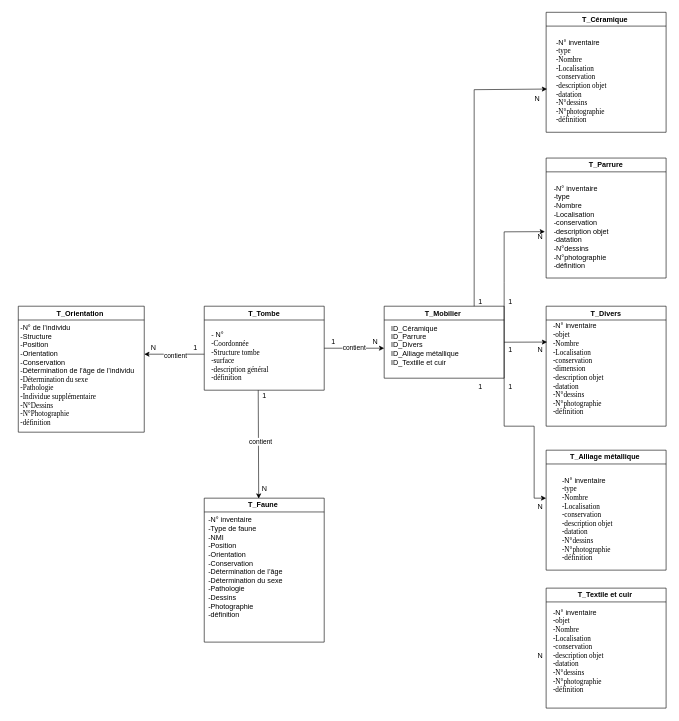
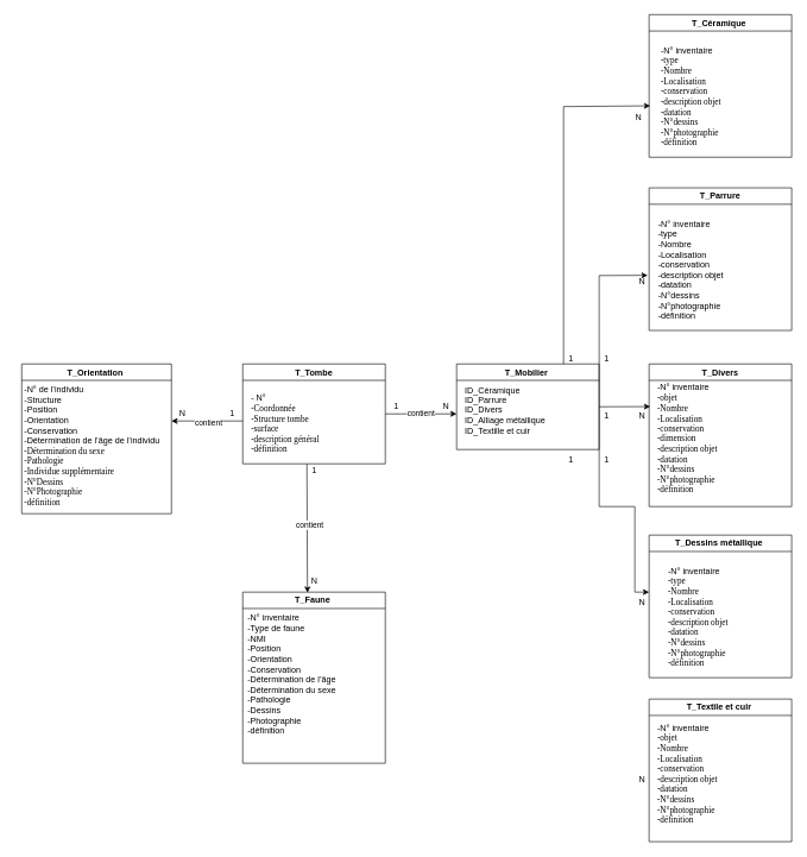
  <mxCell id="0" />
  <mxCell id="1" parent="0" />
  <mxCell id="2" value="T_Tombe" style="swimlane;whiteSpace=wrap;html=1;" parent="1" vertex="1"><mxGeometry x="340" y="510" width="200" height="140" as="geometry" /></mxCell>
  <mxCell id="3" value="&lt;div style=&quot;&quot;&gt;&lt;span style=&quot;background-color: initial;&quot;&gt;&lt;font face=&quot;Helvetica&quot;&gt;- N°&lt;/font&gt;&lt;/span&gt;&lt;/div&gt;&lt;div style=&quot;&quot;&gt;&lt;font face=&quot;HeyEX2sqhKEW6FdOwhuc&quot;&gt;-Coordonnée&lt;/font&gt;&lt;/div&gt;&lt;div style=&quot;&quot;&gt;&lt;font face=&quot;HeyEX2sqhKEW6FdOwhuc&quot;&gt;-Structure tombe&lt;span style=&quot;background-color: initial;&quot;&gt;&amp;nbsp;&lt;/span&gt;&lt;/font&gt;&lt;/div&gt;&lt;div style=&quot;&quot;&gt;&lt;font face=&quot;HeyEX2sqhKEW6FdOwhuc&quot;&gt;-surface&amp;nbsp;&lt;/font&gt;&lt;/div&gt;&lt;div style=&quot;&quot;&gt;&lt;font face=&quot;HeyEX2sqhKEW6FdOwhuc&quot;&gt;-description général&lt;/font&gt;&lt;/div&gt;&lt;div style=&quot;&quot;&gt;&lt;font face=&quot;HeyEX2sqhKEW6FdOwhuc&quot;&gt;&lt;span style=&quot;background-color: initial;&quot;&gt;-définition&amp;nbsp;&lt;/span&gt;&amp;nbsp;&lt;/font&gt;&lt;/div&gt;" style="text;html=1;align=left;verticalAlign=middle;resizable=0;points=[];autosize=1;strokeColor=none;fillColor=none;" parent="2" vertex="1"><mxGeometry x="10" y="34" width="120" height="100" as="geometry" /></mxCell>
  <mxCell id="4" value="T_Mobilier&amp;nbsp;" style="swimlane;whiteSpace=wrap;html=1;" parent="1" vertex="1"><mxGeometry x="640" y="510" width="200" height="120" as="geometry" /></mxCell>
  <mxCell id="5" value="ID_Céramique&amp;nbsp;&lt;div&gt;ID_Parrure&lt;/div&gt;&lt;div&gt;ID_Divers&lt;/div&gt;&lt;div&gt;ID_Alliage métallique&lt;/div&gt;&lt;div&gt;ID_Textille et cuir&lt;/div&gt;" style="text;html=1;align=left;verticalAlign=middle;resizable=0;points=[];autosize=1;strokeColor=none;fillColor=none;" parent="4" vertex="1"><mxGeometry x="10" y="20" width="140" height="90" as="geometry" /></mxCell>
  <mxCell id="6" value="T_Orientation&amp;nbsp;" style="swimlane;whiteSpace=wrap;html=1;" parent="1" vertex="1"><mxGeometry x="30" y="510" width="210" height="210" as="geometry" /></mxCell>
  <mxCell id="7" value="&lt;div style=&quot;text-align: left;&quot;&gt;&lt;font face=&quot;Helvetica&quot;&gt;&lt;span style=&quot;background-color: initial;&quot;&gt;-&lt;/span&gt;&lt;span style=&quot;background-color: initial;&quot;&gt;N° de l’individu&lt;/span&gt;&lt;br&gt;&lt;span style=&quot;background-color: initial;&quot;&gt;-&lt;/span&gt;&lt;span style=&quot;background-color: initial;&quot;&gt;Structure&lt;/span&gt;&lt;br&gt;&lt;span style=&quot;background-color: initial;&quot;&gt;-&lt;/span&gt;&lt;span style=&quot;background-color: initial;&quot;&gt;Position&lt;/span&gt;&lt;br&gt;&lt;span style=&quot;background-color: initial;&quot;&gt;-&lt;/span&gt;&lt;span style=&quot;background-color: initial;&quot;&gt;Orientation&lt;/span&gt;&lt;br&gt;&lt;span style=&quot;background-color: initial;&quot;&gt;-&lt;/span&gt;&lt;span style=&quot;background-color: initial;&quot;&gt;Conservation&lt;/span&gt;&lt;br&gt;&lt;span style=&quot;background-color: initial;&quot;&gt;-&lt;/span&gt;&lt;span style=&quot;background-color: initial;&quot;&gt;Détermination de l’âge de l’individu&amp;nbsp;&lt;/span&gt;&lt;/font&gt;&lt;/div&gt;&lt;div style=&quot;text-align: left;&quot;&gt;&lt;font face=&quot;SP3xkHhHNLdgr3ch_ABl&quot;&gt;&lt;span style=&quot;background-color: initial;&quot;&gt;-&lt;/span&gt;&lt;span style=&quot;background-color: initial;&quot;&gt;Détermination du sexe&lt;/span&gt;&lt;br&gt;&lt;span style=&quot;background-color: initial;&quot;&gt;-&lt;/span&gt;&lt;span style=&quot;background-color: initial;&quot;&gt;Pathologie&lt;/span&gt;&lt;br&gt;&lt;span style=&quot;background-color: initial;&quot;&gt;-&lt;/span&gt;&lt;span style=&quot;background-color: initial;&quot;&gt;Individue supplémentaire&lt;/span&gt;&lt;br&gt;&lt;span style=&quot;background-color: initial;&quot;&gt;-N°&lt;/span&gt;&lt;span style=&quot;background-color: initial;&quot;&gt;Dessins&lt;/span&gt;&lt;br&gt;&lt;span style=&quot;background-color: initial;&quot;&gt;-N°&lt;/span&gt;&lt;span style=&quot;background-color: initial;&quot;&gt;Photographie&lt;/span&gt;&lt;br&gt;&lt;/font&gt;&lt;/div&gt;&lt;div style=&quot;text-align: left;&quot;&gt;&lt;font face=&quot;SP3xkHhHNLdgr3ch_ABl&quot;&gt;-définition&amp;nbsp;&lt;/font&gt;&lt;/div&gt;" style="text;html=1;align=center;verticalAlign=middle;resizable=0;points=[];autosize=1;strokeColor=none;fillColor=none;" parent="6" vertex="1"><mxGeometry x="-10" y="20" width="220" height="190" as="geometry" /></mxCell>
  <mxCell id="8" value="T_Faune&amp;nbsp;" style="swimlane;whiteSpace=wrap;html=1;" parent="1" vertex="1"><mxGeometry x="340" y="830" width="200" height="240" as="geometry" /></mxCell>
  <mxCell id="9" value="&lt;font face=&quot;Helvetica&quot;&gt;-N° inventaire&lt;br style=&quot;padding: 0px; margin: 0px;&quot;&gt;-Type de faune&lt;br style=&quot;padding: 0px; margin: 0px;&quot;&gt;-NMI&lt;br style=&quot;padding: 0px; margin: 0px;&quot;&gt;-Position&lt;br style=&quot;padding: 0px; margin: 0px;&quot;&gt;-Orientation&lt;br style=&quot;padding: 0px; margin: 0px;&quot;&gt;-Conservation&lt;br style=&quot;padding: 0px; margin: 0px;&quot;&gt;-Détermination de l’âge&lt;br style=&quot;padding: 0px; margin: 0px;&quot;&gt;-Détermination du sexe&lt;br style=&quot;padding: 0px; margin: 0px;&quot;&gt;-Pathologie&lt;br style=&quot;padding: 0px; margin: 0px;&quot;&gt;-Dessins&lt;br style=&quot;padding: 0px; margin: 0px;&quot;&gt;-Photographie&lt;br style=&quot;padding: 0px; margin: 0px;&quot;&gt;-définition&amp;nbsp;&lt;/font&gt;&lt;div style=&quot;padding: 0px; margin: 0px;&quot;&gt;&lt;font face=&quot;NyC0BhQKkpVG5UnCIKkz&quot;&gt;&lt;br style=&quot;padding: 0px; margin: 0px;&quot;&gt;&lt;/font&gt;&lt;/div&gt;&lt;div style=&quot;padding: 0px; margin: 0px;&quot;&gt;&lt;br style=&quot;padding: 0px; margin: 0px;&quot;&gt;&lt;/div&gt;" style="text;html=1;align=left;verticalAlign=middle;resizable=0;points=[];autosize=1;strokeColor=none;fillColor=none;" parent="8" vertex="1"><mxGeometry x="5" y="20" width="150" height="220" as="geometry" /></mxCell>
  <mxCell id="10" value="T_Parrure" style="swimlane;whiteSpace=wrap;html=1;" parent="1" vertex="1"><mxGeometry x="910" y="263" width="200" height="200" as="geometry" /></mxCell>
  <mxCell id="11" value="&lt;div style=&quot;text-align: left;&quot;&gt;-N° inventaire&lt;/div&gt;&lt;div style=&quot;text-align: left;&quot;&gt;-type&amp;nbsp;&lt;/div&gt;&lt;div style=&quot;text-align: left;&quot;&gt;-Nombre&amp;nbsp;&lt;/div&gt;&lt;div style=&quot;text-align: left;&quot;&gt;-Localisation&lt;/div&gt;&lt;div style=&quot;text-align: left;&quot;&gt;&lt;span style=&quot;background-color: initial;&quot;&gt;-conservation&lt;/span&gt;&amp;nbsp;&lt;/div&gt;&lt;div style=&quot;text-align: left;&quot;&gt;&lt;span style=&quot;background-color: initial;&quot;&gt;-description objet&amp;nbsp;&lt;/span&gt;&lt;/div&gt;&lt;div style=&quot;text-align: left;&quot;&gt;-datation&lt;br&gt;&lt;/div&gt;&lt;div style=&quot;text-align: left;&quot;&gt;-N°dessins&amp;nbsp;&lt;/div&gt;&lt;div style=&quot;text-align: left;&quot;&gt;-N°photographie&amp;nbsp;&lt;/div&gt;&lt;div style=&quot;text-align: left;&quot;&gt;-définition&amp;nbsp;&lt;/div&gt;" style="text;html=1;align=center;verticalAlign=middle;resizable=0;points=[];autosize=1;strokeColor=none;fillColor=none;" parent="10" vertex="1"><mxGeometry y="35" width="120" height="160" as="geometry" /></mxCell>
  <mxCell id="12" value="T_Divers" style="swimlane;whiteSpace=wrap;html=1;" parent="1" vertex="1"><mxGeometry x="910" y="510" width="200" height="200" as="geometry" /></mxCell>
  <mxCell id="13" value="&lt;div style=&quot;text-align: left;&quot;&gt;&lt;font face=&quot;Helvetica&quot;&gt;-N° inventaire&lt;span style=&quot;background-color: initial;&quot;&gt;&lt;br&gt;&lt;/span&gt;&lt;/font&gt;&lt;/div&gt;&lt;div style=&quot;text-align: left;&quot;&gt;&lt;span style=&quot;background-color: initial;&quot;&gt;&lt;font face=&quot;t-4RMGzxr14VNAiLrwHi&quot;&gt;-objet&amp;nbsp;&lt;/font&gt;&lt;/span&gt;&lt;/div&gt;&lt;div style=&quot;text-align: left;&quot;&gt;&lt;font face=&quot;t-4RMGzxr14VNAiLrwHi&quot;&gt;-Nombre&amp;nbsp;&lt;/font&gt;&lt;/div&gt;&lt;div style=&quot;text-align: left;&quot;&gt;&lt;font face=&quot;t-4RMGzxr14VNAiLrwHi&quot;&gt;-Localisation&amp;nbsp;&lt;/font&gt;&lt;/div&gt;&lt;div style=&quot;text-align: left;&quot;&gt;&lt;font face=&quot;t-4RMGzxr14VNAiLrwHi&quot;&gt;-conservation&amp;nbsp;&lt;/font&gt;&lt;/div&gt;&lt;div style=&quot;text-align: left;&quot;&gt;&lt;font face=&quot;t-4RMGzxr14VNAiLrwHi&quot;&gt;-dimension&amp;nbsp;&lt;/font&gt;&lt;/div&gt;&lt;div style=&quot;text-align: left;&quot;&gt;&lt;span style=&quot;background-color: initial;&quot;&gt;&lt;font face=&quot;t-4RMGzxr14VNAiLrwHi&quot;&gt;-description objet&amp;nbsp;&lt;/font&gt;&lt;/span&gt;&lt;/div&gt;&lt;div style=&quot;text-align: left;&quot;&gt;&lt;font face=&quot;t-4RMGzxr14VNAiLrwHi&quot;&gt;-datation&lt;br&gt;&lt;/font&gt;&lt;/div&gt;&lt;div style=&quot;text-align: left;&quot;&gt;&lt;font face=&quot;t-4RMGzxr14VNAiLrwHi&quot;&gt;-N°dessins&amp;nbsp;&lt;/font&gt;&lt;/div&gt;&lt;div style=&quot;text-align: left;&quot;&gt;&lt;font face=&quot;t-4RMGzxr14VNAiLrwHi&quot;&gt;-N°photographie&amp;nbsp;&lt;/font&gt;&lt;/div&gt;&lt;div style=&quot;text-align: left;&quot;&gt;&lt;font face=&quot;t-4RMGzxr14VNAiLrwHi&quot;&gt;-définition&amp;nbsp;&lt;/font&gt;&lt;/div&gt;" style="text;html=1;align=center;verticalAlign=middle;resizable=0;points=[];autosize=1;strokeColor=none;fillColor=none;" parent="12" vertex="1"><mxGeometry y="20" width="110" height="170" as="geometry" /></mxCell>
- <mxCell id="14" value="T_Alliage métallique&amp;nbsp;" style="swimlane;whiteSpace=wrap;html=1;" parent="1" vertex="1"><mxGeometry x="910" y="750" width="200" height="200" as="geometry" /></mxCell>
+ <mxCell id="14" value="T_Dessins métallique&amp;nbsp;" style="swimlane;whiteSpace=wrap;html=1;" parent="1" vertex="1"><mxGeometry x="910" y="750" width="200" height="200" as="geometry" /></mxCell>
  <mxCell id="15" value="&lt;div style=&quot;text-align: left;&quot;&gt;&lt;span style=&quot;background-color: initial;&quot;&gt;&lt;font face=&quot;Helvetica&quot;&gt;-N° inventaire&amp;nbsp;&lt;/font&gt;&lt;/span&gt;&lt;/div&gt;&lt;div style=&quot;text-align: left;&quot;&gt;&lt;span style=&quot;background-color: initial;&quot;&gt;&lt;font face=&quot;KA_OsEM3pX-Y2E-QQbwR&quot;&gt;-type&lt;/font&gt;&lt;/span&gt;&lt;/div&gt;&lt;div style=&quot;text-align: left;&quot;&gt;&lt;font face=&quot;KA_OsEM3pX-Y2E-QQbwR&quot;&gt;-Nombre&amp;nbsp;&lt;/font&gt;&lt;/div&gt;&lt;div style=&quot;text-align: left;&quot;&gt;&lt;font face=&quot;KA_OsEM3pX-Y2E-QQbwR&quot;&gt;-Localisation&amp;nbsp;&lt;/font&gt;&lt;/div&gt;&lt;div style=&quot;text-align: left;&quot;&gt;&lt;font face=&quot;KA_OsEM3pX-Y2E-QQbwR&quot;&gt;-conservation&lt;/font&gt;&lt;/div&gt;&lt;div style=&quot;text-align: left;&quot;&gt;&lt;span style=&quot;background-color: initial;&quot;&gt;&lt;font face=&quot;KA_OsEM3pX-Y2E-QQbwR&quot;&gt;-description objet&amp;nbsp;&lt;/font&gt;&lt;/span&gt;&lt;/div&gt;&lt;div style=&quot;text-align: left;&quot;&gt;&lt;font face=&quot;KA_OsEM3pX-Y2E-QQbwR&quot;&gt;-datation&lt;br&gt;&lt;/font&gt;&lt;/div&gt;&lt;div style=&quot;text-align: left;&quot;&gt;&lt;font face=&quot;KA_OsEM3pX-Y2E-QQbwR&quot;&gt;-N°dessins&amp;nbsp;&lt;/font&gt;&lt;/div&gt;&lt;div style=&quot;text-align: left;&quot;&gt;&lt;font face=&quot;KA_OsEM3pX-Y2E-QQbwR&quot;&gt;-N°photographie&amp;nbsp;&lt;/font&gt;&lt;/div&gt;&lt;div style=&quot;text-align: left;&quot;&gt;&lt;font face=&quot;KA_OsEM3pX-Y2E-QQbwR&quot;&gt;-définition&amp;nbsp;&lt;/font&gt;&lt;/div&gt;" style="text;html=1;align=center;verticalAlign=middle;resizable=0;points=[];autosize=1;strokeColor=none;fillColor=none;" parent="14" vertex="1"><mxGeometry x="15" y="35" width="110" height="160" as="geometry" /></mxCell>
  <mxCell id="16" value="T_Textile et cuir&amp;nbsp;" style="swimlane;whiteSpace=wrap;html=1;" parent="1" vertex="1"><mxGeometry x="910" y="980" width="200" height="200" as="geometry" /></mxCell>
  <mxCell id="17" value="&lt;div style=&quot;text-align: left;&quot;&gt;&lt;font face=&quot;Helvetica&quot;&gt;-N° inventaire&lt;span style=&quot;background-color: initial;&quot;&gt;&lt;br&gt;&lt;/span&gt;&lt;/font&gt;&lt;/div&gt;&lt;div style=&quot;text-align: left;&quot;&gt;&lt;span style=&quot;background-color: initial;&quot;&gt;&lt;font face=&quot;toxmq20Nsl_Owe-k1M73&quot;&gt;-objet&amp;nbsp;&lt;/font&gt;&lt;/span&gt;&lt;/div&gt;&lt;div style=&quot;text-align: left;&quot;&gt;&lt;font face=&quot;toxmq20Nsl_Owe-k1M73&quot;&gt;-Nombre&amp;nbsp;&lt;/font&gt;&lt;/div&gt;&lt;div style=&quot;text-align: left;&quot;&gt;&lt;font face=&quot;toxmq20Nsl_Owe-k1M73&quot;&gt;-Localisation&amp;nbsp;&lt;/font&gt;&lt;/div&gt;&lt;div style=&quot;text-align: left;&quot;&gt;&lt;font face=&quot;toxmq20Nsl_Owe-k1M73&quot;&gt;-conservation&amp;nbsp;&lt;/font&gt;&lt;/div&gt;&lt;div style=&quot;text-align: left;&quot;&gt;&lt;span style=&quot;background-color: initial;&quot;&gt;&lt;font face=&quot;toxmq20Nsl_Owe-k1M73&quot;&gt;-description objet&amp;nbsp;&lt;/font&gt;&lt;/span&gt;&lt;/div&gt;&lt;div style=&quot;text-align: left;&quot;&gt;&lt;font face=&quot;toxmq20Nsl_Owe-k1M73&quot;&gt;-datation&lt;br&gt;&lt;/font&gt;&lt;/div&gt;&lt;div style=&quot;text-align: left;&quot;&gt;&lt;font face=&quot;toxmq20Nsl_Owe-k1M73&quot;&gt;-N°dessins&amp;nbsp;&lt;/font&gt;&lt;/div&gt;&lt;div style=&quot;text-align: left;&quot;&gt;&lt;font face=&quot;toxmq20Nsl_Owe-k1M73&quot;&gt;-N°photographie&lt;/font&gt;&lt;/div&gt;&lt;div style=&quot;text-align: left;&quot;&gt;&lt;font face=&quot;toxmq20Nsl_Owe-k1M73&quot;&gt;&lt;span style=&quot;background-color: initial;&quot;&gt;-définition&amp;nbsp;&lt;/span&gt;&amp;nbsp;&lt;/font&gt;&lt;/div&gt;" style="text;html=1;align=center;verticalAlign=middle;resizable=0;points=[];autosize=1;strokeColor=none;fillColor=none;" parent="16" vertex="1"><mxGeometry y="25" width="110" height="160" as="geometry" /></mxCell>
  <mxCell id="18" value="T_Céramique&amp;nbsp;" style="swimlane;whiteSpace=wrap;html=1;" parent="1" vertex="1"><mxGeometry x="910" y="20" width="200" height="200" as="geometry" /></mxCell>
  <mxCell id="19" value="&lt;div style=&quot;text-align: left;&quot;&gt;&lt;font face=&quot;Helvetica&quot;&gt;-N° inventaire&lt;span style=&quot;background-color: initial;&quot;&gt;&lt;br&gt;&lt;/span&gt;&lt;/font&gt;&lt;/div&gt;&lt;div style=&quot;text-align: left;&quot;&gt;&lt;span style=&quot;background-color: initial;&quot;&gt;&lt;font face=&quot;W-GYe_aafzOnCxtJyXre&quot;&gt;-type&lt;/font&gt;&lt;/span&gt;&lt;/div&gt;&lt;div style=&quot;text-align: left;&quot;&gt;&lt;font face=&quot;W-GYe_aafzOnCxtJyXre&quot;&gt;-Nombre&amp;nbsp;&lt;/font&gt;&lt;/div&gt;&lt;div style=&quot;text-align: left;&quot;&gt;&lt;font face=&quot;W-GYe_aafzOnCxtJyXre&quot;&gt;-Localisation&amp;nbsp;&lt;/font&gt;&lt;/div&gt;&lt;div style=&quot;text-align: left;&quot;&gt;&lt;font face=&quot;W-GYe_aafzOnCxtJyXre&quot;&gt;-conservation&lt;/font&gt;&lt;span style=&quot;background-color: initial; font-family: W-GYe_aafzOnCxtJyXre;&quot;&gt;&amp;nbsp;&lt;/span&gt;&lt;/div&gt;&lt;div style=&quot;text-align: left;&quot;&gt;&lt;font face=&quot;W-GYe_aafzOnCxtJyXre&quot;&gt;-description objet&amp;nbsp;&lt;/font&gt;&lt;/div&gt;&lt;div style=&quot;text-align: left;&quot;&gt;&lt;font face=&quot;W-GYe_aafzOnCxtJyXre&quot;&gt;-datation&lt;br&gt;&lt;/font&gt;&lt;/div&gt;&lt;div style=&quot;text-align: left;&quot;&gt;&lt;font face=&quot;W-GYe_aafzOnCxtJyXre&quot;&gt;-N°dessins&amp;nbsp;&lt;/font&gt;&lt;/div&gt;&lt;div style=&quot;text-align: left;&quot;&gt;&lt;font face=&quot;W-GYe_aafzOnCxtJyXre&quot;&gt;-N°photographie&amp;nbsp;&lt;/font&gt;&lt;/div&gt;&lt;div style=&quot;text-align: left;&quot;&gt;&lt;font face=&quot;W-GYe_aafzOnCxtJyXre&quot;&gt;-définition&amp;nbsp;&lt;/font&gt;&lt;/div&gt;" style="text;html=1;align=center;verticalAlign=middle;resizable=0;points=[];autosize=1;strokeColor=none;fillColor=none;" parent="18" vertex="1"><mxGeometry x="5" y="35" width="110" height="160" as="geometry" /></mxCell>
  <mxCell id="20" value="" style="endArrow=classic;html=1;rounded=0;exitX=1;exitY=0.5;exitDx=0;exitDy=0;" parent="1" source="2" edge="1"><mxGeometry width="50" height="50" relative="1" as="geometry"><mxPoint x="670" y="450" as="sourcePoint" /><mxPoint x="640" y="580" as="targetPoint" /></mxGeometry></mxCell>
  <mxCell id="21" value="contient" style="edgeLabel;html=1;align=center;verticalAlign=middle;resizable=0;points=[];" parent="20" vertex="1" connectable="0"><mxGeometry x="-0.017" y="1" relative="1" as="geometry"><mxPoint as="offset" /></mxGeometry></mxCell>
  <mxCell id="22" value="" style="endArrow=classic;html=1;rounded=0;exitX=1;exitY=0.5;exitDx=0;exitDy=0;entryX=0.014;entryY=0.234;entryDx=0;entryDy=0;entryPerimeter=0;" parent="1" source="4" target="13" edge="1"><mxGeometry width="50" height="50" relative="1" as="geometry"><mxPoint x="670" y="450" as="sourcePoint" /><mxPoint x="720" y="400" as="targetPoint" /></mxGeometry></mxCell>
  <mxCell id="23" value="" style="endArrow=classic;html=1;rounded=0;exitX=1;exitY=0.5;exitDx=0;exitDy=0;" parent="1" source="4" edge="1"><mxGeometry width="50" height="50" relative="1" as="geometry"><mxPoint x="670" y="450" as="sourcePoint" /><mxPoint x="910" y="830" as="targetPoint" /><Array as="points"><mxPoint x="840" y="710" /><mxPoint x="890" y="710" /><mxPoint x="890" y="830" /></Array></mxGeometry></mxCell>
  <mxCell id="24" value="" style="endArrow=classic;html=1;rounded=0;entryX=-0.017;entryY=0.548;entryDx=0;entryDy=0;entryPerimeter=0;" parent="1" target="11" edge="1"><mxGeometry width="50" height="50" relative="1" as="geometry"><mxPoint x="840" y="570" as="sourcePoint" /><mxPoint x="720" y="370" as="targetPoint" /><Array as="points"><mxPoint x="840" y="470" /><mxPoint x="840" y="386" /></Array></mxGeometry></mxCell>
  <mxCell id="25" value="" style="endArrow=classic;html=1;rounded=0;exitX=0.75;exitY=0;exitDx=0;exitDy=0;entryX=-0.032;entryY=0.581;entryDx=0;entryDy=0;entryPerimeter=0;" parent="1" source="4" target="19" edge="1"><mxGeometry width="50" height="50" relative="1" as="geometry"><mxPoint x="670" y="420" as="sourcePoint" /><mxPoint x="790" y="150" as="targetPoint" /><Array as="points"><mxPoint x="790" y="149" /></Array></mxGeometry></mxCell>
  <mxCell id="26" value="" style="endArrow=classic;html=1;rounded=0;entryX=0.454;entryY=0.003;entryDx=0;entryDy=0;entryPerimeter=0;" parent="1" target="8" edge="1"><mxGeometry width="50" height="50" relative="1" as="geometry"><mxPoint x="430" y="650" as="sourcePoint" /><mxPoint x="520" y="720" as="targetPoint" /><Array as="points" /></mxGeometry></mxCell>
  <mxCell id="27" value="contient" style="edgeLabel;html=1;align=center;verticalAlign=middle;resizable=0;points=[];" parent="26" vertex="1" connectable="0"><mxGeometry x="-0.043" y="3" relative="1" as="geometry"><mxPoint as="offset" /></mxGeometry></mxCell>
  <mxCell id="28" value="" style="endArrow=classic;html=1;rounded=0;" parent="1" edge="1"><mxGeometry width="50" height="50" relative="1" as="geometry"><mxPoint x="340" y="590" as="sourcePoint" /><mxPoint x="240" y="590" as="targetPoint" /></mxGeometry></mxCell>
  <mxCell id="29" value="contient" style="edgeLabel;html=1;align=center;verticalAlign=middle;resizable=0;points=[];" parent="28" vertex="1" connectable="0"><mxGeometry x="-0.025" y="1" relative="1" as="geometry"><mxPoint as="offset" /></mxGeometry></mxCell>
  <mxCell id="30" value="1" style="text;html=1;align=center;verticalAlign=middle;resizable=0;points=[];autosize=1;strokeColor=none;fillColor=none;" vertex="1" parent="1"><mxGeometry x="425" y="644" width="30" height="30" as="geometry" /></mxCell>
  <mxCell id="31" value="N" style="text;html=1;align=center;verticalAlign=middle;resizable=0;points=[];autosize=1;strokeColor=none;fillColor=none;" vertex="1" parent="1"><mxGeometry x="425" y="800" width="30" height="30" as="geometry" /></mxCell>
  <mxCell id="32" value="N" style="text;html=1;align=center;verticalAlign=middle;resizable=0;points=[];autosize=1;strokeColor=none;fillColor=none;" vertex="1" parent="1"><mxGeometry x="240" y="565" width="30" height="30" as="geometry" /></mxCell>
  <mxCell id="33" value="1" style="text;html=1;align=center;verticalAlign=middle;resizable=0;points=[];autosize=1;strokeColor=none;fillColor=none;" vertex="1" parent="1"><mxGeometry x="310" y="565" width="30" height="30" as="geometry" /></mxCell>
  <mxCell id="34" value="1" style="text;html=1;align=center;verticalAlign=middle;resizable=0;points=[];autosize=1;strokeColor=none;fillColor=none;" vertex="1" parent="1"><mxGeometry x="540" y="555" width="30" height="30" as="geometry" /></mxCell>
  <mxCell id="35" value="N" style="text;html=1;align=center;verticalAlign=middle;resizable=0;points=[];autosize=1;strokeColor=none;fillColor=none;" vertex="1" parent="1"><mxGeometry x="610" y="555" width="30" height="30" as="geometry" /></mxCell>
  <mxCell id="36" value="N" style="text;html=1;align=center;verticalAlign=middle;resizable=0;points=[];autosize=1;strokeColor=none;fillColor=none;" vertex="1" parent="1"><mxGeometry x="885" y="380" width="30" height="30" as="geometry" /></mxCell>
  <mxCell id="37" value="N" style="text;html=1;align=center;verticalAlign=middle;resizable=0;points=[];autosize=1;strokeColor=none;fillColor=none;" vertex="1" parent="1"><mxGeometry x="885" y="568" width="30" height="30" as="geometry" /></mxCell>
  <mxCell id="38" value="N" style="text;html=1;align=center;verticalAlign=middle;resizable=0;points=[];autosize=1;strokeColor=none;fillColor=none;" vertex="1" parent="1"><mxGeometry x="885" y="830" width="30" height="30" as="geometry" /></mxCell>
  <mxCell id="39" value="N" style="text;html=1;align=center;verticalAlign=middle;resizable=0;points=[];autosize=1;strokeColor=none;fillColor=none;" vertex="1" parent="1"><mxGeometry x="885" y="1078" width="30" height="30" as="geometry" /></mxCell>
  <mxCell id="40" value="1" style="text;html=1;align=center;verticalAlign=middle;resizable=0;points=[];autosize=1;strokeColor=none;fillColor=none;" vertex="1" parent="1"><mxGeometry x="785" y="488" width="30" height="30" as="geometry" /></mxCell>
  <mxCell id="41" value="1" style="text;html=1;align=center;verticalAlign=middle;resizable=0;points=[];autosize=1;strokeColor=none;fillColor=none;" vertex="1" parent="1"><mxGeometry x="835" y="488" width="30" height="30" as="geometry" /></mxCell>
  <mxCell id="42" value="1" style="text;html=1;align=center;verticalAlign=middle;resizable=0;points=[];autosize=1;strokeColor=none;fillColor=none;" vertex="1" parent="1"><mxGeometry x="835" y="568" width="30" height="30" as="geometry" /></mxCell>
  <mxCell id="43" value="1" style="text;html=1;align=center;verticalAlign=middle;resizable=0;points=[];autosize=1;strokeColor=none;fillColor=none;" vertex="1" parent="1"><mxGeometry x="835" y="629" width="30" height="30" as="geometry" /></mxCell>
  <mxCell id="44" value="1" style="text;html=1;align=center;verticalAlign=middle;resizable=0;points=[];autosize=1;strokeColor=none;fillColor=none;" vertex="1" parent="1"><mxGeometry x="785" y="629" width="30" height="30" as="geometry" /></mxCell>
  <mxCell id="45" value="N" style="text;html=1;align=center;verticalAlign=middle;resizable=0;points=[];autosize=1;strokeColor=none;fillColor=none;" vertex="1" parent="1"><mxGeometry x="880" y="150" width="30" height="30" as="geometry" /></mxCell>
